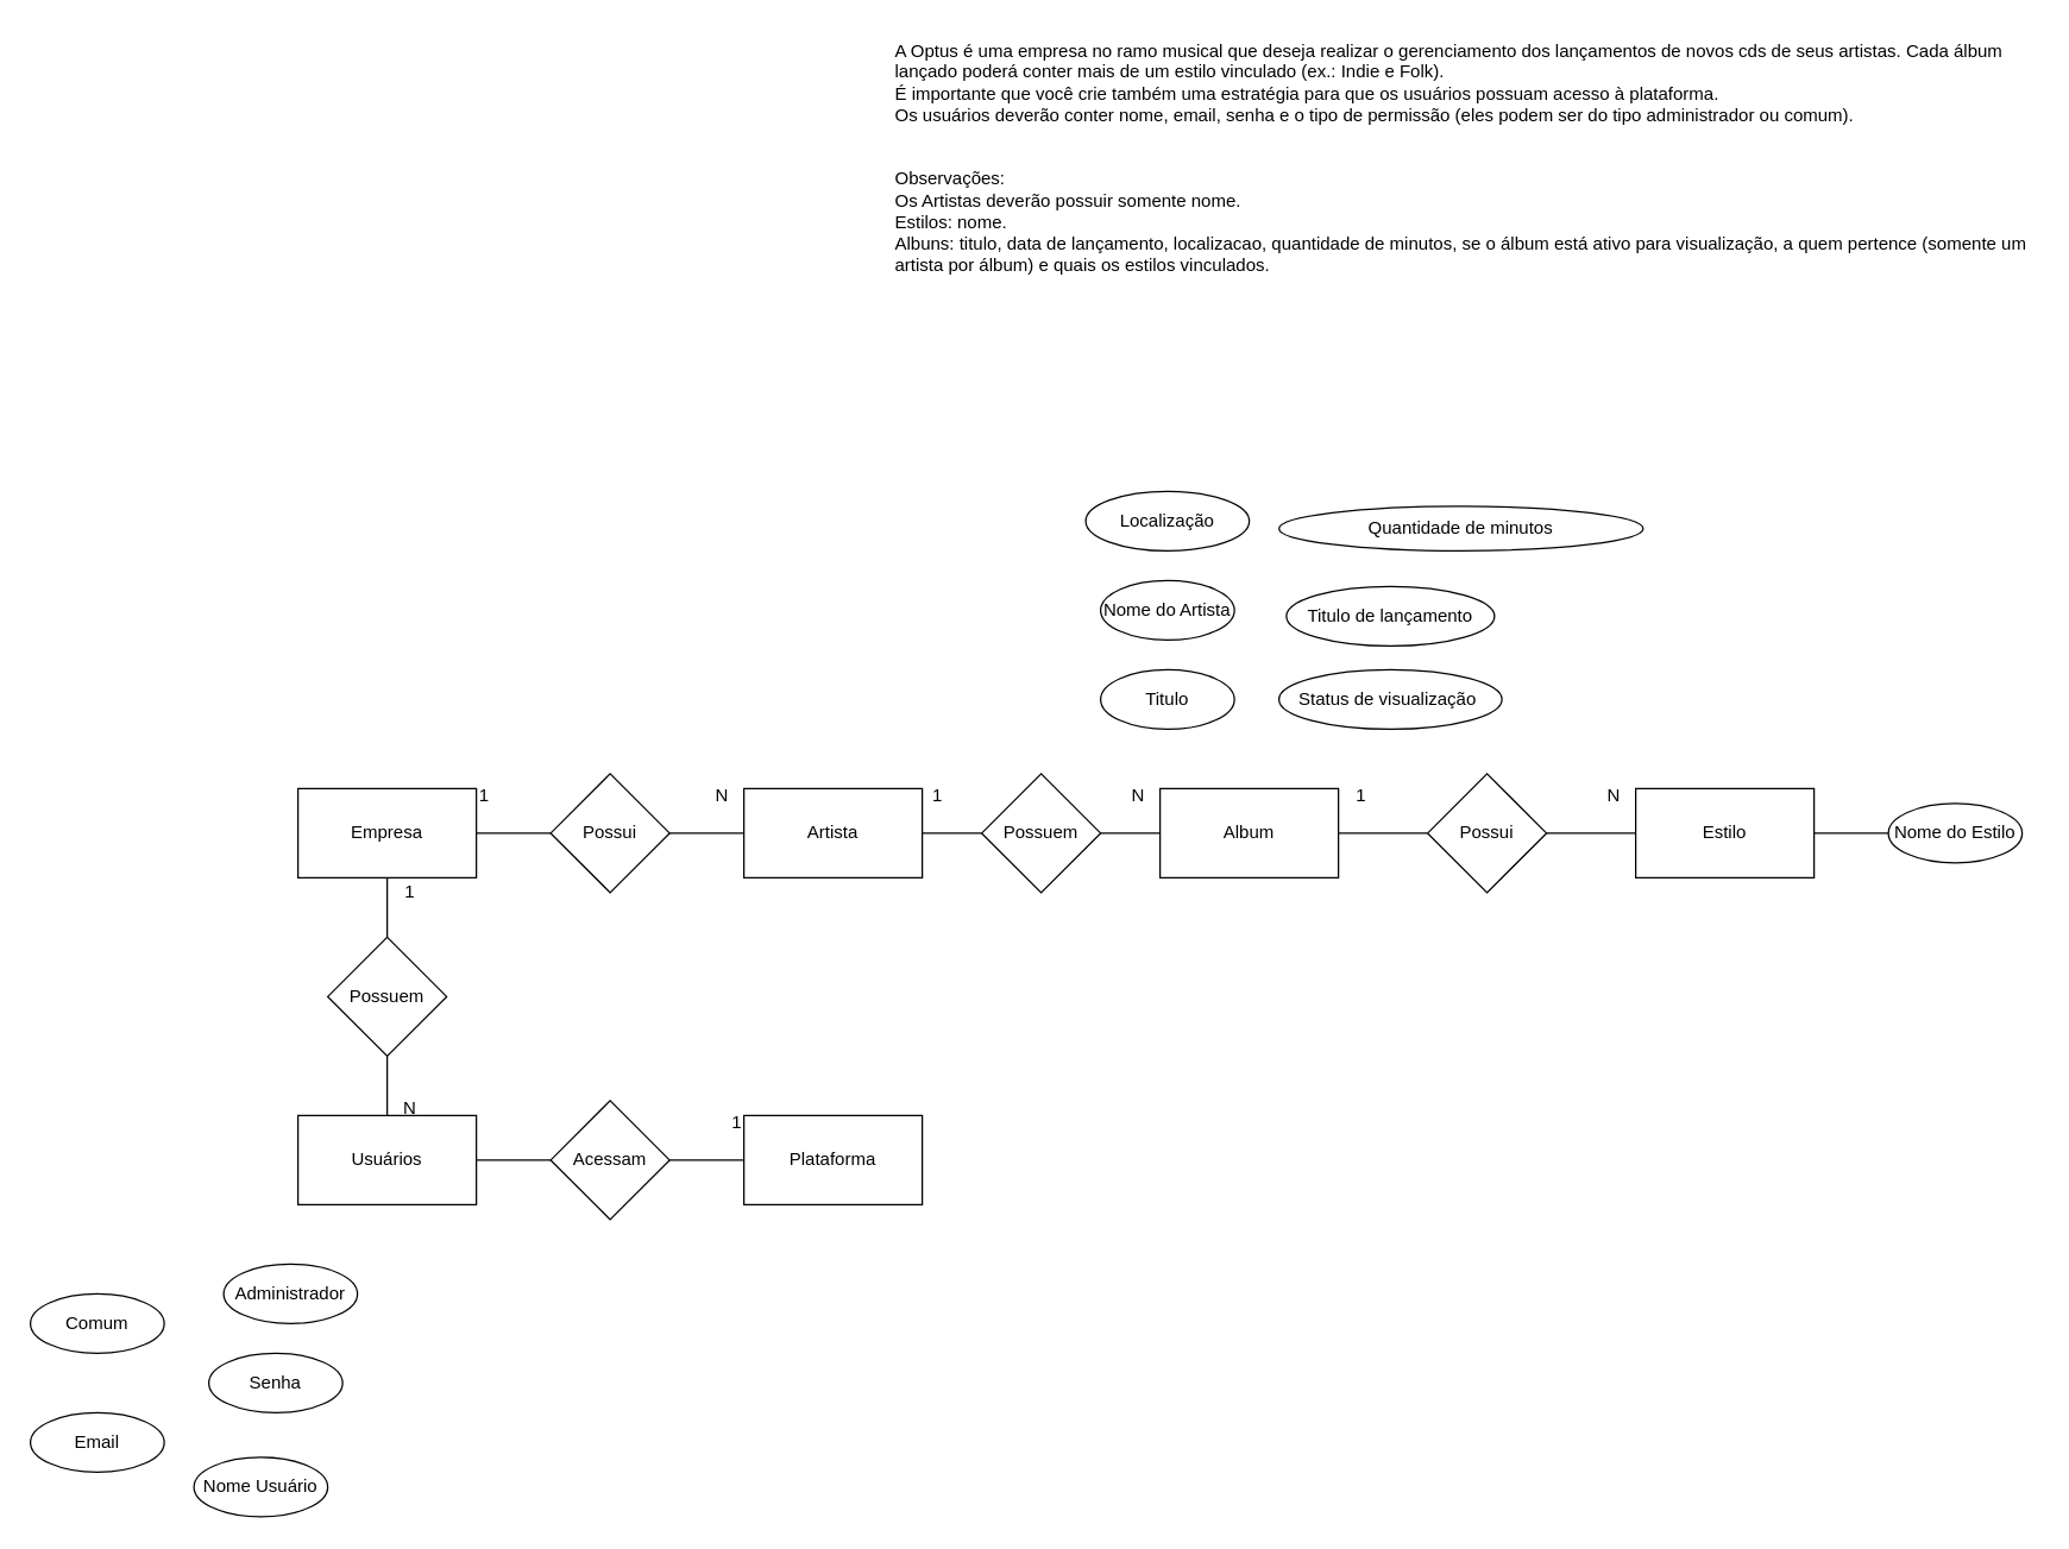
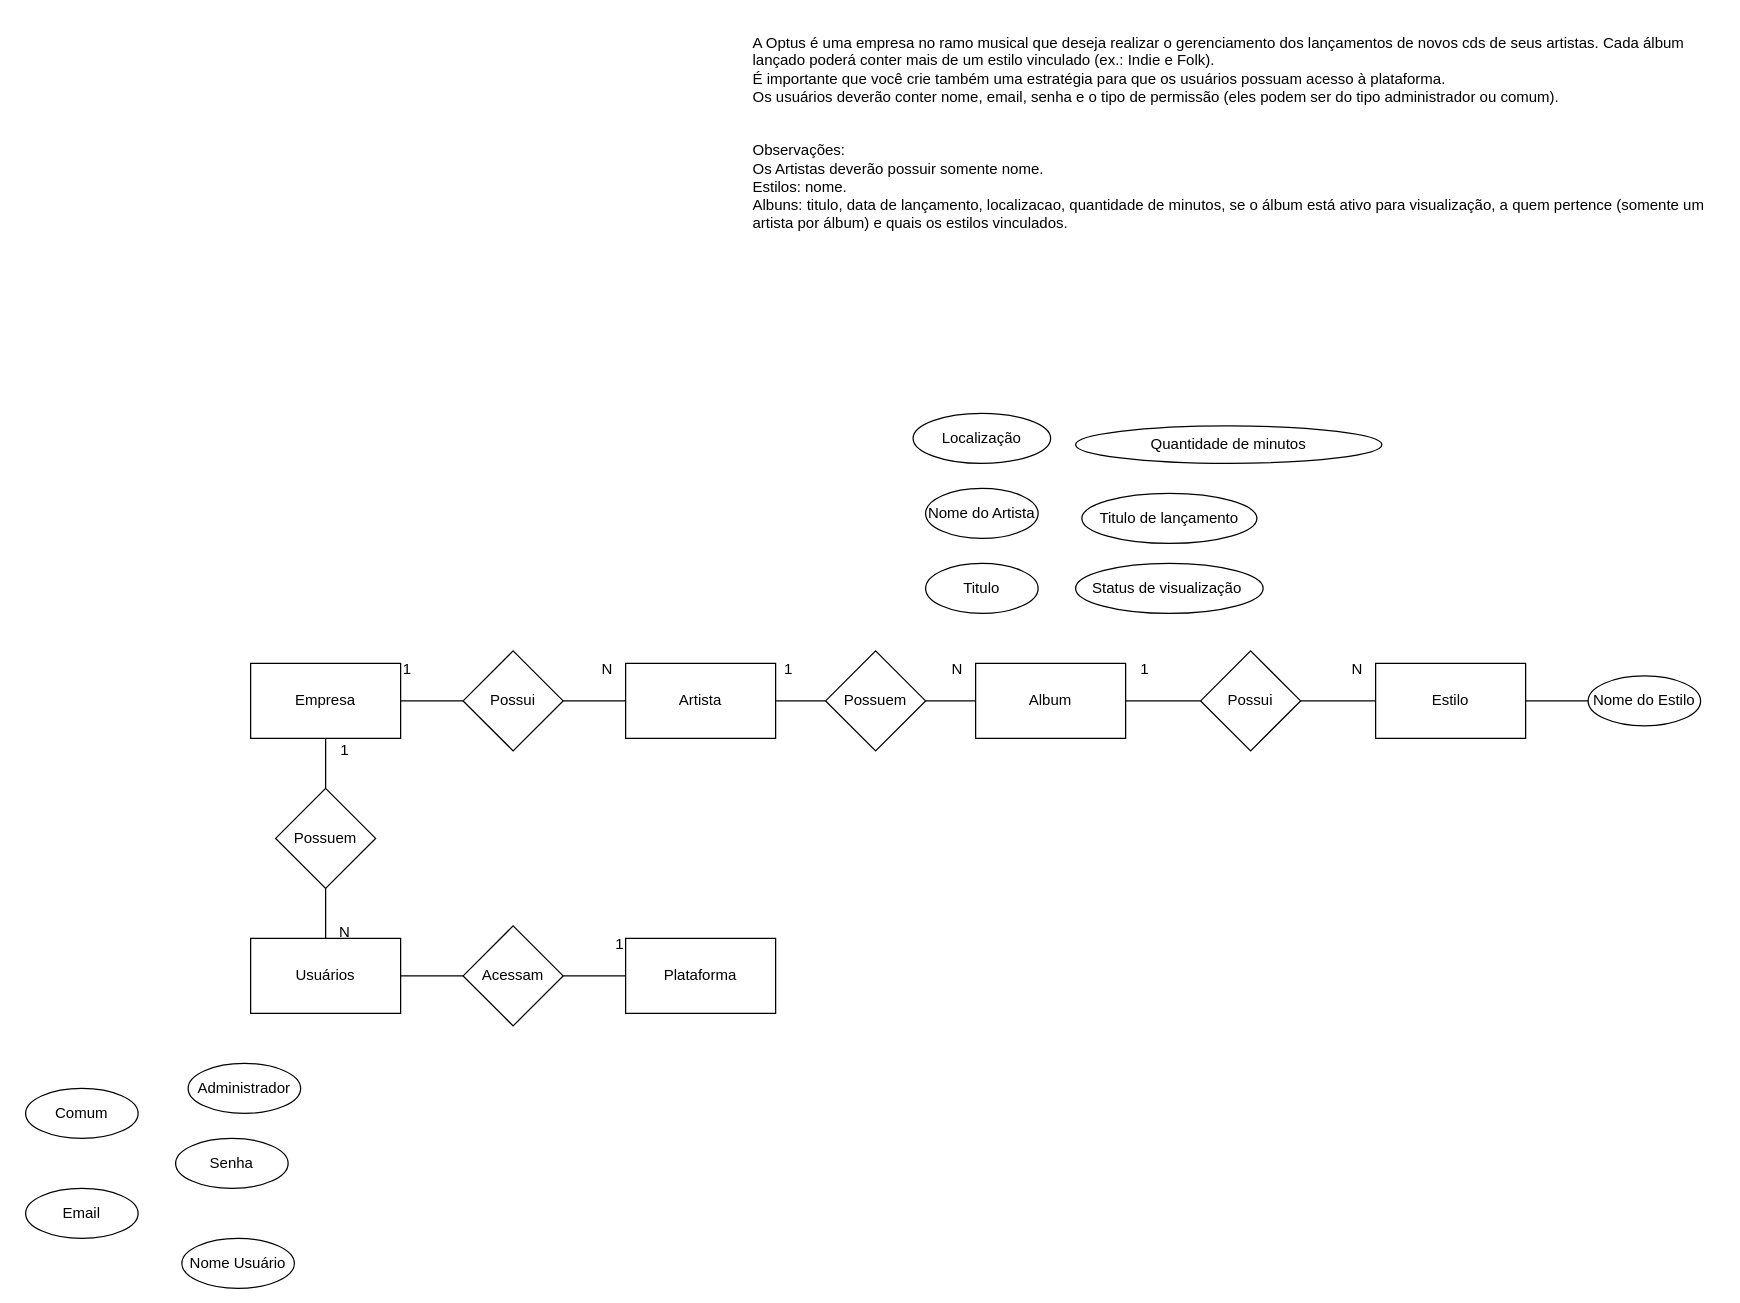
  <mxCell id="0" />
  <mxCell id="1" parent="0" />
  <mxCell id="2" value="A Optus é uma empresa no ramo musical que deseja realizar o gerenciamento dos lançamentos de novos cds de seus artistas. Cada álbum lançado poderá conter mais de um estilo vinculado (ex.: Indie e Folk).&#10;É importante que você crie também uma estratégia para que os usuários possuam acesso à plataforma.&#10;Os usuários deverão conter nome, email, senha e o tipo de permissão (eles podem ser do tipo administrador ou comum).&#10;&#10;&#10;Observações:&#10;Os Artistas deverão possuir somente nome.&#10;Estilos: nome.&#10;Albuns: titulo, data de lançamento, localizacao, quantidade de minutos, se o álbum está ativo para visualização, a quem pertence (somente um artista por álbum) e quais os estilos vinculados." style="text;whiteSpace=wrap;" parent="1" vertex="1"><mxGeometry x="600" y="20" width="770" height="230" as="geometry" /></mxCell>
  <mxCell id="3" style="edgeStyle=orthogonalEdgeStyle;rounded=0;orthogonalLoop=1;jettySize=auto;html=1;endArrow=none;endFill=0;" edge="1" parent="1" source="5" target="27"><mxGeometry relative="1" as="geometry" /></mxCell>
  <mxCell id="4" style="edgeStyle=orthogonalEdgeStyle;rounded=0;orthogonalLoop=1;jettySize=auto;html=1;entryX=0;entryY=0.5;entryDx=0;entryDy=0;endArrow=none;endFill=0;" edge="1" parent="1" source="5" target="25"><mxGeometry relative="1" as="geometry" /></mxCell>
  <mxCell id="5" value="Empresa" style="rounded=0;whiteSpace=wrap;html=1;" parent="1" vertex="1"><mxGeometry x="200" y="530" width="120" height="60" as="geometry" /></mxCell>
  <mxCell id="6" style="edgeStyle=orthogonalEdgeStyle;rounded=0;orthogonalLoop=1;jettySize=auto;html=1;entryX=0;entryY=0.5;entryDx=0;entryDy=0;endArrow=none;endFill=0;" edge="1" parent="1" source="7" target="33"><mxGeometry relative="1" as="geometry" /></mxCell>
  <mxCell id="7" value="Album" style="rounded=0;whiteSpace=wrap;html=1;" parent="1" vertex="1"><mxGeometry x="780" y="530" width="120" height="60" as="geometry" /></mxCell>
  <mxCell id="8" style="edgeStyle=orthogonalEdgeStyle;rounded=0;orthogonalLoop=1;jettySize=auto;html=1;entryX=0;entryY=0.5;entryDx=0;entryDy=0;endArrow=none;endFill=0;" edge="1" parent="1" source="9" target="29"><mxGeometry relative="1" as="geometry" /></mxCell>
  <mxCell id="9" value="Usuários" style="rounded=0;whiteSpace=wrap;html=1;" parent="1" vertex="1"><mxGeometry x="200" y="750" width="120" height="60" as="geometry" /></mxCell>
  <mxCell id="10" style="edgeStyle=orthogonalEdgeStyle;rounded=0;orthogonalLoop=1;jettySize=auto;html=1;entryX=0;entryY=0.5;entryDx=0;entryDy=0;endArrow=none;endFill=0;" edge="1" parent="1" source="11" target="31"><mxGeometry relative="1" as="geometry" /></mxCell>
  <mxCell id="11" value="Artista" style="rounded=0;whiteSpace=wrap;html=1;" parent="1" vertex="1"><mxGeometry x="500" y="530" width="120" height="60" as="geometry" /></mxCell>
  <mxCell id="12" style="edgeStyle=orthogonalEdgeStyle;rounded=0;orthogonalLoop=1;jettySize=auto;html=1;entryX=0;entryY=0.5;entryDx=0;entryDy=0;endArrow=none;endFill=0;" edge="1" parent="1" source="13" target="17"><mxGeometry relative="1" as="geometry" /></mxCell>
  <mxCell id="13" value="Estilo" style="rounded=0;whiteSpace=wrap;html=1;" parent="1" vertex="1"><mxGeometry x="1100" y="530" width="120" height="60" as="geometry" /></mxCell>
  <mxCell id="14" value="Status de visualização&amp;nbsp;" style="ellipse;whiteSpace=wrap;html=1;" parent="1" vertex="1"><mxGeometry x="860" y="450" width="150" height="40" as="geometry" /></mxCell>
  <mxCell id="15" value="Titulo" style="ellipse;whiteSpace=wrap;html=1;" parent="1" vertex="1"><mxGeometry x="740" y="450" width="90" height="40" as="geometry" /></mxCell>
  <mxCell id="16" value="Titulo de lançamento" style="ellipse;whiteSpace=wrap;html=1;" parent="1" vertex="1"><mxGeometry x="865" y="394" width="140" height="40" as="geometry" /></mxCell>
  <mxCell id="17" value="Nome do Estilo" style="ellipse;whiteSpace=wrap;html=1;" parent="1" vertex="1"><mxGeometry x="1270" y="540" width="90" height="40" as="geometry" /></mxCell>
  <mxCell id="18" value="Nome do Artista" style="ellipse;whiteSpace=wrap;html=1;" parent="1" vertex="1"><mxGeometry x="740" y="390" width="90" height="40" as="geometry" /></mxCell>
  <mxCell id="19" value="Plataforma" style="rounded=0;whiteSpace=wrap;html=1;" vertex="1" parent="1"><mxGeometry x="500" y="750" width="120" height="60" as="geometry" /></mxCell>
  <mxCell id="20" value="Email" style="ellipse;whiteSpace=wrap;html=1;" vertex="1" parent="1"><mxGeometry x="20" y="950" width="90" height="40" as="geometry" /></mxCell>
  <mxCell id="21" value="Senha" style="ellipse;whiteSpace=wrap;html=1;" vertex="1" parent="1"><mxGeometry x="140" y="910" width="90" height="40" as="geometry" /></mxCell>
  <mxCell id="22" value="Administrador" style="ellipse;whiteSpace=wrap;html=1;" vertex="1" parent="1"><mxGeometry x="150" y="850" width="90" height="40" as="geometry" /></mxCell>
  <mxCell id="23" value="Comum" style="ellipse;whiteSpace=wrap;html=1;" vertex="1" parent="1"><mxGeometry x="20" y="870" width="90" height="40" as="geometry" /></mxCell>
  <mxCell id="24" style="edgeStyle=orthogonalEdgeStyle;rounded=0;orthogonalLoop=1;jettySize=auto;html=1;endArrow=none;endFill=0;" edge="1" parent="1" source="25" target="11"><mxGeometry relative="1" as="geometry" /></mxCell>
  <mxCell id="25" value="Possui" style="rhombus;whiteSpace=wrap;html=1;" vertex="1" parent="1"><mxGeometry x="370" y="520" width="80" height="80" as="geometry" /></mxCell>
  <mxCell id="26" style="edgeStyle=orthogonalEdgeStyle;rounded=0;orthogonalLoop=1;jettySize=auto;html=1;endArrow=none;endFill=0;" edge="1" parent="1" source="27" target="9"><mxGeometry relative="1" as="geometry" /></mxCell>
  <mxCell id="27" value="Possuem" style="rhombus;whiteSpace=wrap;html=1;" vertex="1" parent="1"><mxGeometry x="220" y="630" width="80" height="80" as="geometry" /></mxCell>
  <mxCell id="28" style="edgeStyle=orthogonalEdgeStyle;rounded=0;orthogonalLoop=1;jettySize=auto;html=1;endArrow=none;endFill=0;" edge="1" parent="1" source="29" target="19"><mxGeometry relative="1" as="geometry" /></mxCell>
  <mxCell id="29" value="Acessam" style="rhombus;whiteSpace=wrap;html=1;" vertex="1" parent="1"><mxGeometry x="370" y="740" width="80" height="80" as="geometry" /></mxCell>
  <mxCell id="30" style="edgeStyle=orthogonalEdgeStyle;rounded=0;orthogonalLoop=1;jettySize=auto;html=1;entryX=0;entryY=0.5;entryDx=0;entryDy=0;endArrow=none;endFill=0;" edge="1" parent="1" source="31" target="7"><mxGeometry relative="1" as="geometry" /></mxCell>
  <mxCell id="31" value="Possuem" style="rhombus;whiteSpace=wrap;html=1;" vertex="1" parent="1"><mxGeometry x="660" y="520" width="80" height="80" as="geometry" /></mxCell>
  <mxCell id="32" style="edgeStyle=orthogonalEdgeStyle;rounded=0;orthogonalLoop=1;jettySize=auto;html=1;endArrow=none;endFill=0;" edge="1" parent="1" source="33" target="13"><mxGeometry relative="1" as="geometry" /></mxCell>
  <mxCell id="33" value="Possui" style="rhombus;whiteSpace=wrap;html=1;" vertex="1" parent="1"><mxGeometry x="960" y="520" width="80" height="80" as="geometry" /></mxCell>
  <mxCell id="34" value="Quantidade de minutos" style="ellipse;whiteSpace=wrap;html=1;" vertex="1" parent="1"><mxGeometry x="860" y="340" width="245" height="30" as="geometry" /></mxCell>
- <mxCell id="35" value="Nome Usuário" style="ellipse;whiteSpace=wrap;html=1;" vertex="1" parent="1"><mxGeometry x="130" y="980" width="90" height="40" as="geometry" /></mxCell>
+ <mxCell id="35" value="Nome Usuário" style="ellipse;whiteSpace=wrap;html=1;" vertex="1" parent="1"><mxGeometry x="145" y="990" width="90" height="40" as="geometry" /></mxCell>
  <mxCell id="36" value="Localização" style="ellipse;whiteSpace=wrap;html=1;" vertex="1" parent="1"><mxGeometry x="730" y="330" width="110" height="40" as="geometry" /></mxCell>
  <mxCell id="37" value="1" style="text;html=1;align=center;verticalAlign=middle;resizable=0;points=[];autosize=1;strokeColor=none;fillColor=none;" vertex="1" parent="1"><mxGeometry x="310" y="520" width="30" height="30" as="geometry" /></mxCell>
  <mxCell id="38" value="N" style="text;html=1;align=center;verticalAlign=middle;resizable=0;points=[];autosize=1;strokeColor=none;fillColor=none;" vertex="1" parent="1"><mxGeometry x="470" y="520" width="30" height="30" as="geometry" /></mxCell>
  <mxCell id="39" value="1" style="text;html=1;align=center;verticalAlign=middle;resizable=0;points=[];autosize=1;strokeColor=none;fillColor=none;" vertex="1" parent="1"><mxGeometry x="615" y="520" width="30" height="30" as="geometry" /></mxCell>
  <mxCell id="40" value="N" style="text;html=1;align=center;verticalAlign=middle;resizable=0;points=[];autosize=1;strokeColor=none;fillColor=none;" vertex="1" parent="1"><mxGeometry x="750" y="520" width="30" height="30" as="geometry" /></mxCell>
  <mxCell id="41" value="1" style="text;html=1;align=center;verticalAlign=middle;resizable=0;points=[];autosize=1;strokeColor=none;fillColor=none;" vertex="1" parent="1"><mxGeometry x="900" y="520" width="30" height="30" as="geometry" /></mxCell>
  <mxCell id="42" value="N" style="text;html=1;align=center;verticalAlign=middle;resizable=0;points=[];autosize=1;strokeColor=none;fillColor=none;" vertex="1" parent="1"><mxGeometry x="1070" y="520" width="30" height="30" as="geometry" /></mxCell>
  <mxCell id="43" value="1" style="text;html=1;align=center;verticalAlign=middle;resizable=0;points=[];autosize=1;strokeColor=none;fillColor=none;" vertex="1" parent="1"><mxGeometry x="260" y="585" width="30" height="30" as="geometry" /></mxCell>
  <mxCell id="44" value="N" style="text;html=1;align=center;verticalAlign=middle;resizable=0;points=[];autosize=1;strokeColor=none;fillColor=none;" vertex="1" parent="1"><mxGeometry x="260" y="730" width="30" height="30" as="geometry" /></mxCell>
  <mxCell id="45" value="1" style="text;html=1;align=center;verticalAlign=middle;resizable=0;points=[];autosize=1;strokeColor=none;fillColor=none;" vertex="1" parent="1"><mxGeometry x="480" y="740" width="30" height="30" as="geometry" /></mxCell>
